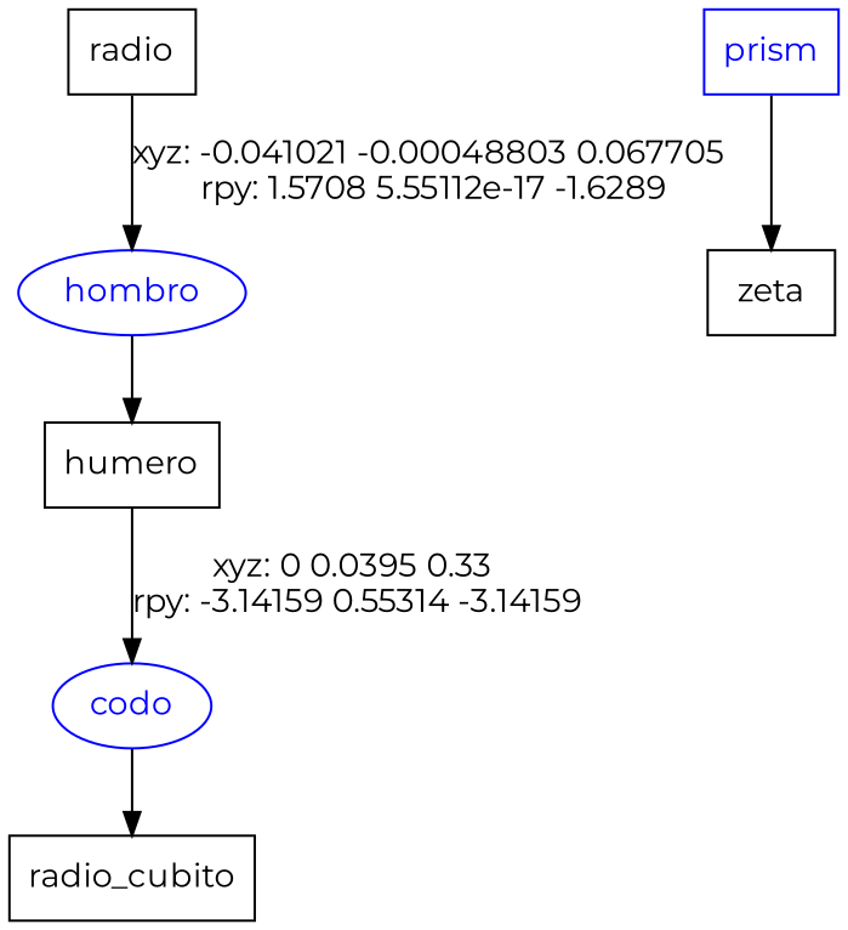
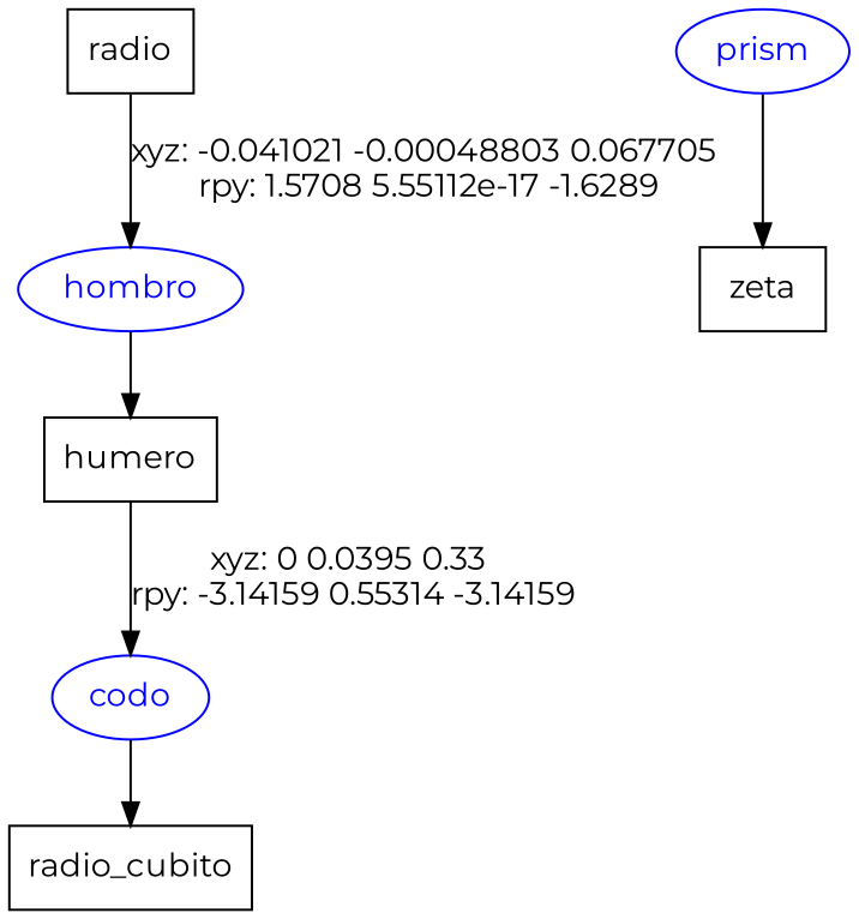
  digraph {
    fontname=Montserrat
    node [fontname=Montserrat shape=box]
    edge [fontname=Montserrat]
    n1 [label=radio]
    hombro [color=blue fontcolor=blue shape=ellipse]
    n3 [label=humero]
    codo [color=blue fontcolor=blue shape=ellipse]
    n5 [label=radio_cubito]
-   prism [color=blue fontcolor=blue]
+   prism [color=blue fontcolor=blue shape=ellipse]
    n7 [label=zeta]
    n1 -> hombro [label="xyz: -0.041021 -0.00048803 0.067705 \nrpy: 1.5708 5.55112e-17 -1.6289"]
    hombro -> n3
    n3 -> codo [label="xyz: 0 0.0395 0.33 \nrpy: -3.14159 0.55314 -3.14159"]
    codo -> n5
    prism -> n7
  }
